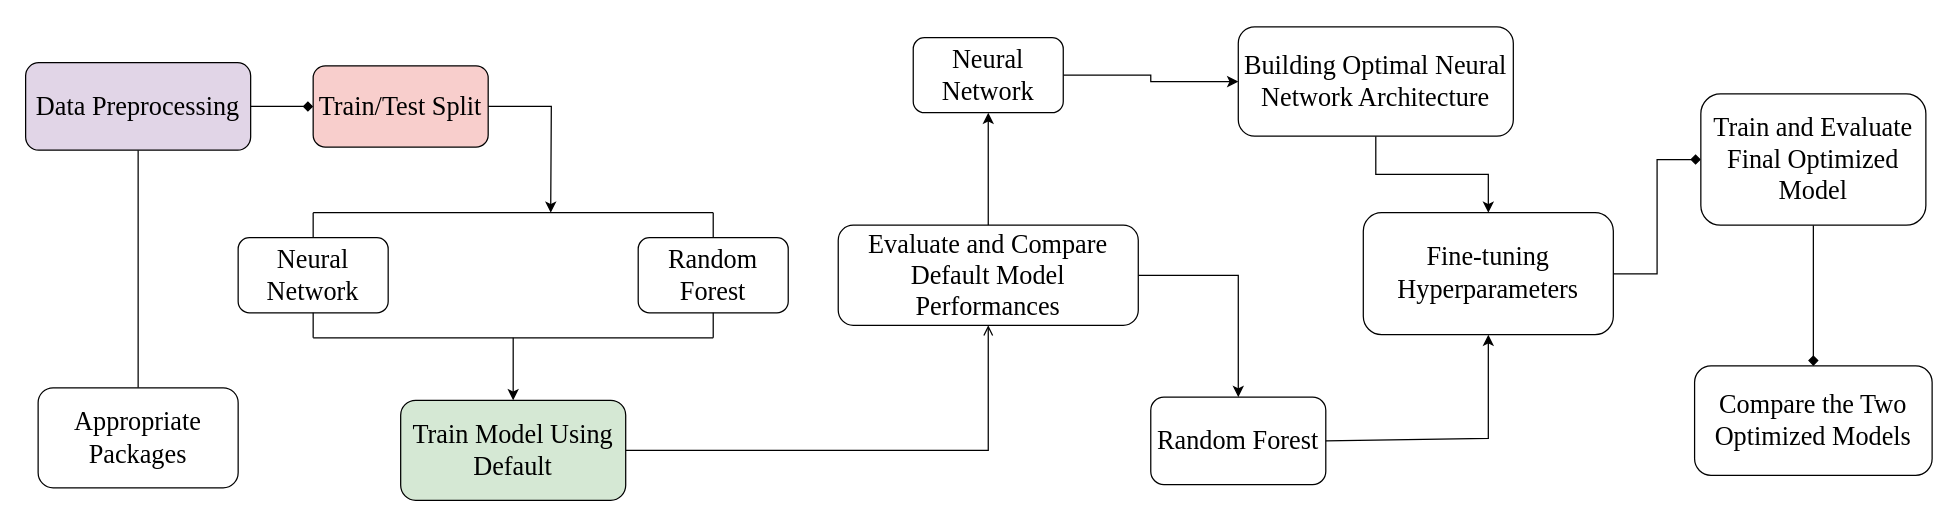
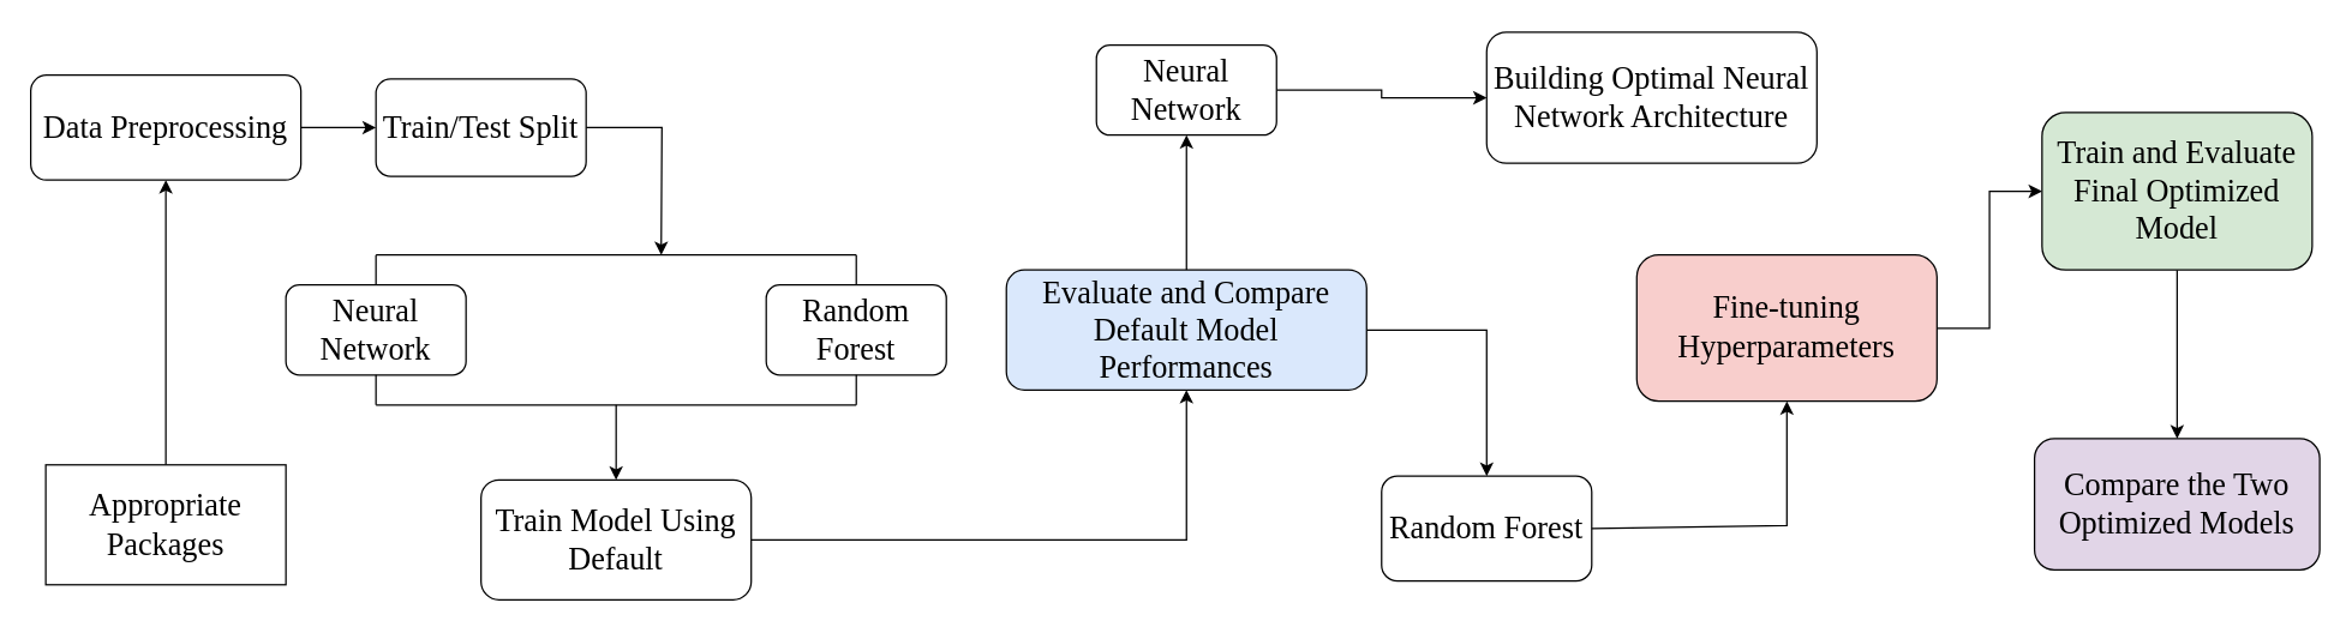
  <mxCell id="0" />
  <mxCell id="1" parent="0" />
- <mxCell id="2" value="" style="edgeStyle=orthogonalEdgeStyle;rounded=0;orthogonalLoop=1;jettySize=auto;html=1;fontFamily=Lucida Console;fontSize=21;endArrow=none;" edge="1" parent="1" source="3" target="5"><mxGeometry relative="1" as="geometry" /></mxCell>
- <mxCell id="3" value="Appropriate Packages" style="rounded=1;whiteSpace=wrap;html=1;fontFamily=Lucida Console;fontSize=21;" vertex="1" parent="1"><mxGeometry x="30" y="309.5" width="160" height="80" as="geometry" /></mxCell>
- <mxCell id="4" value="" style="edgeStyle=orthogonalEdgeStyle;rounded=0;orthogonalLoop=1;jettySize=auto;html=1;fontFamily=Lucida Console;fontSize=21;endArrow=diamond;" edge="1" parent="1" source="5" target="7"><mxGeometry relative="1" as="geometry" /></mxCell>
- <mxCell id="5" value="Data Preprocessing" style="whiteSpace=wrap;html=1;rounded=1;fontFamily=Lucida Console;fontSize=21;fillColor=#e1d5e7;" vertex="1" parent="1"><mxGeometry x="20" y="49.5" width="180" height="70" as="geometry" /></mxCell>
+ <mxCell id="2" value="" style="edgeStyle=orthogonalEdgeStyle;rounded=0;orthogonalLoop=1;jettySize=auto;html=1;fontFamily=Lucida Console;fontSize=21;" edge="1" parent="1" source="3" target="5"><mxGeometry relative="1" as="geometry" /></mxCell>
+ <mxCell id="3" value="Appropriate Packages" style="whiteSpace=wrap;html=1;fontFamily=Lucida Console;fontSize=21;rounded=0;" vertex="1" parent="1"><mxGeometry x="30" y="309.5" width="160" height="80" as="geometry" /></mxCell>
+ <mxCell id="4" value="" style="edgeStyle=orthogonalEdgeStyle;rounded=0;orthogonalLoop=1;jettySize=auto;html=1;fontFamily=Lucida Console;fontSize=21;" edge="1" parent="1" source="5" target="7"><mxGeometry relative="1" as="geometry" /></mxCell>
+ <mxCell id="5" value="Data Preprocessing" style="whiteSpace=wrap;html=1;rounded=1;fontFamily=Lucida Console;fontSize=21;" vertex="1" parent="1"><mxGeometry x="20" y="49.5" width="180" height="70" as="geometry" /></mxCell>
  <mxCell id="6" value="" style="edgeStyle=orthogonalEdgeStyle;rounded=0;orthogonalLoop=1;jettySize=auto;html=1;fontFamily=Lucida Console;fontSize=21;" edge="1" parent="1" source="7"><mxGeometry relative="1" as="geometry"><mxPoint x="440" y="169.5" as="targetPoint" /></mxGeometry></mxCell>
- <mxCell id="7" value="Train/Test Split" style="whiteSpace=wrap;html=1;rounded=1;fontFamily=Lucida Console;fontSize=21;fillColor=#f8cecc;" vertex="1" parent="1"><mxGeometry x="250" y="52" width="140" height="65" as="geometry" /></mxCell>
+ <mxCell id="7" value="Train/Test Split" style="whiteSpace=wrap;html=1;rounded=1;fontFamily=Lucida Console;fontSize=21;" vertex="1" parent="1"><mxGeometry x="250" y="52" width="140" height="65" as="geometry" /></mxCell>
  <mxCell id="8" value="Neural Network" style="rounded=1;whiteSpace=wrap;html=1;fontFamily=Lucida Console;fontSize=21;" vertex="1" parent="1"><mxGeometry x="190" y="189.5" width="120" height="60" as="geometry" /></mxCell>
  <mxCell id="9" value="Random Forest" style="rounded=1;whiteSpace=wrap;html=1;fontFamily=Lucida Console;fontSize=21;" vertex="1" parent="1"><mxGeometry x="510" y="189.5" width="120" height="60" as="geometry" /></mxCell>
  <mxCell id="10" value="" style="group;flipV=1;fontFamily=Lucida Console;fontSize=21;" connectable="0" vertex="1" parent="1"><mxGeometry x="250" y="249.5" width="320.0" height="20" as="geometry" /></mxCell>
  <mxCell id="11" value="" style="endArrow=none;html=1;rounded=0;fontFamily=Lucida Console;fontSize=21;" edge="1" parent="10"><mxGeometry width="50" height="50" relative="1" as="geometry"><mxPoint y="20" as="sourcePoint" /><mxPoint x="320.0" y="20" as="targetPoint" /><Array as="points"><mxPoint x="120" y="20" /></Array></mxGeometry></mxCell>
  <mxCell id="12" value="" style="endArrow=none;html=1;rounded=0;fontFamily=Lucida Console;fontSize=21;" edge="1" parent="10"><mxGeometry width="50" height="50" relative="1" as="geometry"><mxPoint as="sourcePoint" /><mxPoint y="20" as="targetPoint" /><Array as="points" /></mxGeometry></mxCell>
  <mxCell id="13" value="" style="endArrow=none;html=1;rounded=0;fontFamily=Lucida Console;fontSize=21;" edge="1" parent="10"><mxGeometry width="50" height="50" relative="1" as="geometry"><mxPoint x="320.0" as="sourcePoint" /><mxPoint x="320.0" y="20" as="targetPoint" /><Array as="points" /></mxGeometry></mxCell>
  <mxCell id="14" value="" style="group;fontFamily=Lucida Console;fontSize=21;" connectable="0" vertex="1" parent="1"><mxGeometry x="250" y="169.5" width="320" height="20" as="geometry" /></mxCell>
  <mxCell id="15" value="" style="endArrow=none;html=1;rounded=0;fontFamily=Lucida Console;fontSize=21;" edge="1" parent="14"><mxGeometry width="50" height="50" relative="1" as="geometry"><mxPoint as="sourcePoint" /><mxPoint x="320" as="targetPoint" /><Array as="points"><mxPoint x="120" /></Array></mxGeometry></mxCell>
  <mxCell id="16" value="" style="endArrow=none;html=1;rounded=0;fontFamily=Lucida Console;fontSize=21;" edge="1" parent="14"><mxGeometry width="50" height="50" relative="1" as="geometry"><mxPoint y="20" as="sourcePoint" /><mxPoint as="targetPoint" /><Array as="points" /></mxGeometry></mxCell>
  <mxCell id="17" value="" style="endArrow=none;html=1;rounded=0;fontFamily=Lucida Console;fontSize=21;" edge="1" parent="14"><mxGeometry width="50" height="50" relative="1" as="geometry"><mxPoint x="320" y="20" as="sourcePoint" /><mxPoint x="320" as="targetPoint" /><Array as="points" /></mxGeometry></mxCell>
  <mxCell id="18" value="" style="endArrow=classic;html=1;rounded=0;fontFamily=Lucida Console;fontSize=21;" edge="1" parent="1"><mxGeometry width="50" height="50" relative="1" as="geometry"><mxPoint x="410" y="269.5" as="sourcePoint" /><mxPoint x="410" y="319.5" as="targetPoint" /><Array as="points" /></mxGeometry></mxCell>
- <mxCell id="19" value="" style="edgeStyle=orthogonalEdgeStyle;rounded=0;orthogonalLoop=1;jettySize=auto;html=1;fontFamily=Lucida Console;fontSize=21;endArrow=open;" edge="1" parent="1" source="20" target="23"><mxGeometry relative="1" as="geometry" /></mxCell>
- <mxCell id="20" value="Train Model Using Default" style="rounded=1;whiteSpace=wrap;html=1;fontFamily=Lucida Console;fontSize=21;fillColor=#d5e8d4;" vertex="1" parent="1"><mxGeometry x="320" y="319.5" width="180" height="80" as="geometry" /></mxCell>
+ <mxCell id="19" value="" style="edgeStyle=orthogonalEdgeStyle;rounded=0;orthogonalLoop=1;jettySize=auto;html=1;fontFamily=Lucida Console;fontSize=21;" edge="1" parent="1" source="20" target="23"><mxGeometry relative="1" as="geometry" /></mxCell>
+ <mxCell id="20" value="Train Model Using Default" style="rounded=1;whiteSpace=wrap;html=1;fontFamily=Lucida Console;fontSize=21;" vertex="1" parent="1"><mxGeometry x="320" y="319.5" width="180" height="80" as="geometry" /></mxCell>
  <mxCell id="21" value="" style="edgeStyle=orthogonalEdgeStyle;rounded=0;orthogonalLoop=1;jettySize=auto;html=1;fontFamily=Lucida Console;fontSize=21;" edge="1" parent="1" source="23" target="25"><mxGeometry relative="1" as="geometry" /></mxCell>
  <mxCell id="22" value="" style="edgeStyle=orthogonalEdgeStyle;rounded=0;orthogonalLoop=1;jettySize=auto;html=1;fontFamily=Lucida Console;fontSize=21;" edge="1" parent="1" source="23" target="26"><mxGeometry relative="1" as="geometry" /></mxCell>
- <mxCell id="23" value="Evaluate and Compare Default Model Performances " style="whiteSpace=wrap;html=1;rounded=1;fontFamily=Lucida Console;fontSize=21;" vertex="1" parent="1"><mxGeometry x="670" y="179.5" width="240" height="80" as="geometry" /></mxCell>
+ <mxCell id="23" value="Evaluate and Compare Default Model Performances " style="whiteSpace=wrap;html=1;rounded=1;fontFamily=Lucida Console;fontSize=21;fillColor=#dae8fc;" vertex="1" parent="1"><mxGeometry x="670" y="179.5" width="240" height="80" as="geometry" /></mxCell>
  <mxCell id="24" value="" style="edgeStyle=orthogonalEdgeStyle;rounded=0;orthogonalLoop=1;jettySize=auto;html=1;fontFamily=Lucida Console;fontSize=21;" edge="1" parent="1" source="25" target="28"><mxGeometry relative="1" as="geometry" /></mxCell>
  <mxCell id="25" value="Neural Network" style="whiteSpace=wrap;html=1;rounded=1;fontFamily=Lucida Console;fontSize=21;" vertex="1" parent="1"><mxGeometry x="730" y="29.5" width="120" height="60" as="geometry" /></mxCell>
  <mxCell id="26" value="Random Forest" style="whiteSpace=wrap;html=1;rounded=1;fontFamily=Lucida Console;fontSize=21;" vertex="1" parent="1"><mxGeometry x="920" y="317" width="140" height="70" as="geometry" /></mxCell>
- <mxCell id="27" value="" style="edgeStyle=orthogonalEdgeStyle;rounded=0;orthogonalLoop=1;jettySize=auto;html=1;fontFamily=Lucida Console;fontSize=21;" edge="1" parent="1" source="28" target="30"><mxGeometry relative="1" as="geometry" /></mxCell>
  <mxCell id="28" value="Building Optimal Neural Network Architecture" style="whiteSpace=wrap;html=1;rounded=1;fontFamily=Lucida Console;fontSize=21;" vertex="1" parent="1"><mxGeometry x="990" y="20.75" width="220" height="87.5" as="geometry" /></mxCell>
- <mxCell id="29" value="" style="edgeStyle=orthogonalEdgeStyle;rounded=0;orthogonalLoop=1;jettySize=auto;html=1;fontFamily=Lucida Console;fontSize=21;endArrow=diamond;" edge="1" parent="1" source="30" target="33"><mxGeometry relative="1" as="geometry" /></mxCell>
- <mxCell id="30" value="Fine-tuning Hyperparameters" style="whiteSpace=wrap;html=1;rounded=1;fontFamily=Lucida Console;fontSize=21;" vertex="1" parent="1"><mxGeometry x="1090" y="169.5" width="200" height="97.5" as="geometry" /></mxCell>
+ <mxCell id="29" value="" style="edgeStyle=orthogonalEdgeStyle;rounded=0;orthogonalLoop=1;jettySize=auto;html=1;fontFamily=Lucida Console;fontSize=21;" edge="1" parent="1" source="30" target="33"><mxGeometry relative="1" as="geometry" /></mxCell>
+ <mxCell id="30" value="Fine-tuning Hyperparameters" style="whiteSpace=wrap;html=1;rounded=1;fontFamily=Lucida Console;fontSize=21;fillColor=#f8cecc;" vertex="1" parent="1"><mxGeometry x="1090" y="169.5" width="200" height="97.5" as="geometry" /></mxCell>
  <mxCell id="31" value="" style="endArrow=classic;html=1;rounded=0;exitX=1;exitY=0.5;exitDx=0;exitDy=0;entryX=0.5;entryY=1;entryDx=0;entryDy=0;fontFamily=Lucida Console;fontSize=21;" edge="1" parent="1" source="26" target="30"><mxGeometry width="50" height="50" relative="1" as="geometry"><mxPoint x="650" y="299.5" as="sourcePoint" /><mxPoint x="700" y="249.5" as="targetPoint" /><Array as="points"><mxPoint x="1190" y="350" /></Array></mxGeometry></mxCell>
- <mxCell id="32" value="" style="edgeStyle=orthogonalEdgeStyle;rounded=0;orthogonalLoop=1;jettySize=auto;html=1;fontFamily=Lucida Console;fontSize=21;endArrow=diamond;" edge="1" parent="1" source="33" target="34"><mxGeometry relative="1" as="geometry" /></mxCell>
- <mxCell id="33" value="Train and Evaluate Final Optimized Model" style="whiteSpace=wrap;html=1;rounded=1;fontFamily=Lucida Console;fontSize=21;" vertex="1" parent="1"><mxGeometry x="1360" y="74.5" width="180" height="105" as="geometry" /></mxCell>
- <mxCell id="34" value="Compare the Two Optimized Models" style="whiteSpace=wrap;html=1;rounded=1;fontFamily=Lucida Console;fontSize=21;" vertex="1" parent="1"><mxGeometry x="1355" y="292" width="190" height="87.5" as="geometry" /></mxCell>
+ <mxCell id="32" value="" style="edgeStyle=orthogonalEdgeStyle;rounded=0;orthogonalLoop=1;jettySize=auto;html=1;fontFamily=Lucida Console;fontSize=21;" edge="1" parent="1" source="33" target="34"><mxGeometry relative="1" as="geometry" /></mxCell>
+ <mxCell id="33" value="Train and Evaluate Final Optimized Model" style="whiteSpace=wrap;html=1;rounded=1;fontFamily=Lucida Console;fontSize=21;fillColor=#d5e8d4;" vertex="1" parent="1"><mxGeometry x="1360" y="74.5" width="180" height="105" as="geometry" /></mxCell>
+ <mxCell id="34" value="Compare the Two Optimized Models" style="whiteSpace=wrap;html=1;rounded=1;fontFamily=Lucida Console;fontSize=21;fillColor=#e1d5e7;" vertex="1" parent="1"><mxGeometry x="1355" y="292" width="190" height="87.5" as="geometry" /></mxCell>
